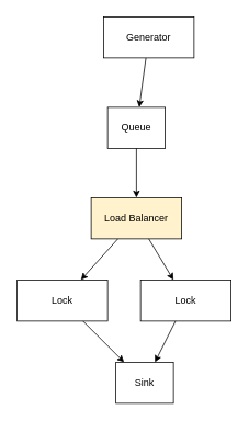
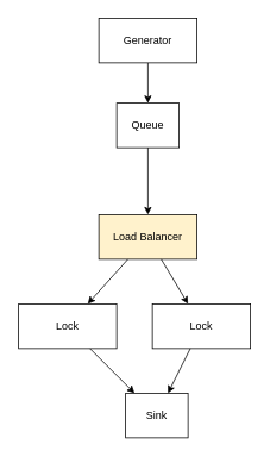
  <mxCell id="0" />
  <mxCell id="1" parent="0" />
  <mxCell id="2" style="rounded=0;orthogonalLoop=1;jettySize=auto;html=1;" edge="1" parent="1" source="3" target="4"><mxGeometry relative="1" as="geometry" /></mxCell>
- <mxCell id="3" value="Generator" style="rounded=0;whiteSpace=wrap;html=1;" vertex="1" parent="1"><mxGeometry x="125" y="20" width="110" height="50" as="geometry" /></mxCell>
- <mxCell id="4" value="Queue" style="rounded=0;whiteSpace=wrap;html=1;" vertex="1" parent="1"><mxGeometry x="130" y="130" width="70" height="50" as="geometry" /></mxCell>
+ <mxCell id="3" value="Generator" style="rounded=0;whiteSpace=wrap;html=1;" vertex="1" parent="1"><mxGeometry x="110" y="20" width="110" height="50" as="geometry" /></mxCell>
+ <mxCell id="4" value="Queue" style="rounded=0;whiteSpace=wrap;html=1;" vertex="1" parent="1"><mxGeometry x="130" y="115" width="70" height="50" as="geometry" /></mxCell>
  <mxCell id="5" value="Load Balancer" style="rounded=0;whiteSpace=wrap;html=1;fillColor=#fff2cc;" vertex="1" parent="1"><mxGeometry x="110" y="240" width="110" height="50" as="geometry" /></mxCell>
  <mxCell id="6" value="Lock" style="rounded=0;whiteSpace=wrap;html=1;" vertex="1" parent="1"><mxGeometry x="20" y="340" width="110" height="50" as="geometry" /></mxCell>
  <mxCell id="7" value="Lock" style="rounded=0;whiteSpace=wrap;html=1;" vertex="1" parent="1"><mxGeometry x="170" y="340" width="110" height="50" as="geometry" /></mxCell>
  <mxCell id="8" value="" style="endArrow=classic;html=1;rounded=0;" edge="1" parent="1" source="4" target="5"><mxGeometry width="50" height="50" relative="1" as="geometry"><mxPoint x="-10" y="220" as="sourcePoint" /><mxPoint x="40" y="170" as="targetPoint" /></mxGeometry></mxCell>
  <mxCell id="9" value="" style="endArrow=classic;html=1;rounded=0;" edge="1" parent="1" source="5" target="6"><mxGeometry width="50" height="50" relative="1" as="geometry"><mxPoint x="159" y="180" as="sourcePoint" /><mxPoint x="-10" y="270" as="targetPoint" /></mxGeometry></mxCell>
  <mxCell id="10" value="" style="endArrow=classic;html=1;rounded=0;" edge="1" parent="1" source="5" target="7"><mxGeometry width="50" height="50" relative="1" as="geometry"><mxPoint x="159" y="180" as="sourcePoint" /><mxPoint x="-10" y="270" as="targetPoint" /></mxGeometry></mxCell>
  <mxCell id="11" value="Sink" style="rounded=0;whiteSpace=wrap;html=1;" vertex="1" parent="1"><mxGeometry x="140" y="440" width="70" height="50" as="geometry" /></mxCell>
  <mxCell id="12" value="" style="endArrow=classic;html=1;rounded=0;" edge="1" parent="1" source="7" target="11"><mxGeometry width="50" height="50" relative="1" as="geometry"><mxPoint x="350" y="480" as="sourcePoint" /><mxPoint x="400" y="430" as="targetPoint" /></mxGeometry></mxCell>
  <mxCell id="13" value="" style="endArrow=classic;html=1;rounded=0;" edge="1" parent="1" source="6" target="11"><mxGeometry width="50" height="50" relative="1" as="geometry"><mxPoint x="350" y="480" as="sourcePoint" /><mxPoint x="400" y="430" as="targetPoint" /></mxGeometry></mxCell>
